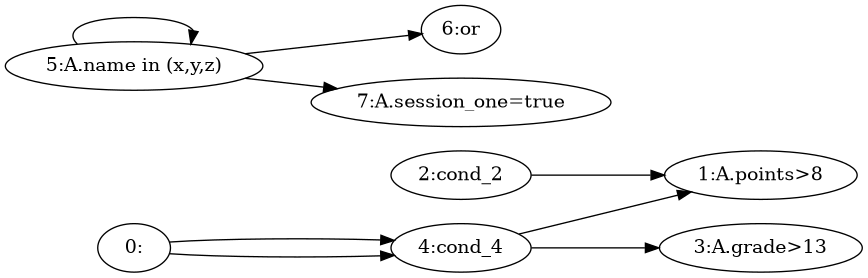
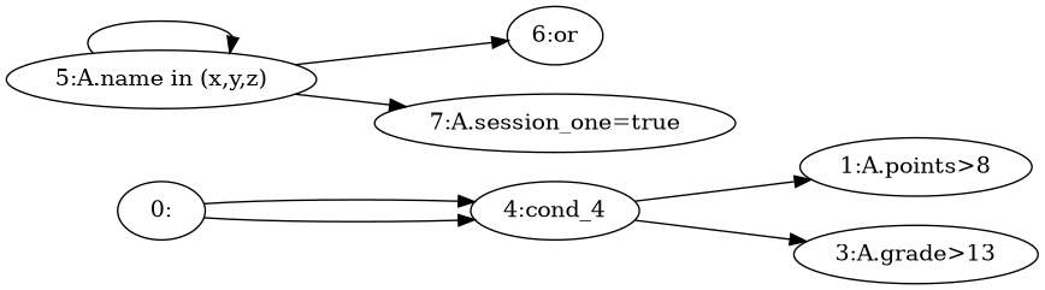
  digraph {
    rankdir=LR
    n1 [label="0:"]
    n2 [label="4:cond_4"]
-   n3 [label="2:cond_2"]
    n4 [label="1:A.points>8"]
    n5 [label="3:A.grade>13"]
    n6 [label="5:A.name in (x,y,z)"]
    n7 [label="6:or"]
    n8 [label="7:A.session_one=true"]
    n1 -> n2
    n1 -> n2
    n2 -> n4
    n2 -> n5
-   n3 -> n4
    n6 -> n6
    n6 -> n7
    n6 -> n8
  }
